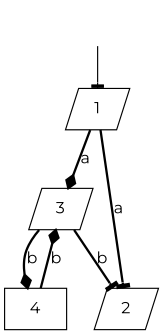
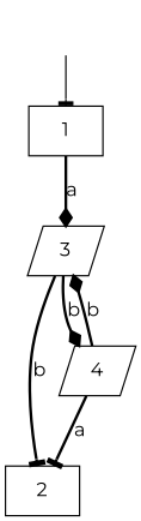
  digraph {
    fontname=Montserrat
    rankdir=TB
    node [fontname=Montserrat shape=parallelogram]
    edge [arrowhead=tee fontname=Montserrat style=bold]
    3
-   2
-   4 [shape=box]
+   2 [shape=box]
+   4
    "" [shape=none]
-   1
+   1 [shape=box]
    3 -> 2 [label=b]
    3 -> 4 [arrowhead=diamond label=b]
    4 -> 3 [arrowhead=diamond label=b]
    "" -> 1 [style=solid]
    1 -> 3 [arrowhead=diamond label=a]
-   1 -> 2 [label=a]
+   4 -> 2 [label=a]
  }
